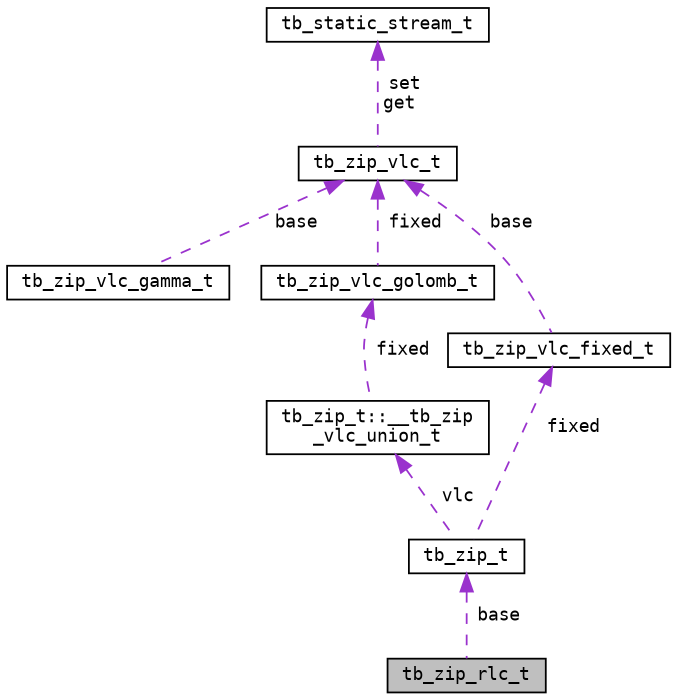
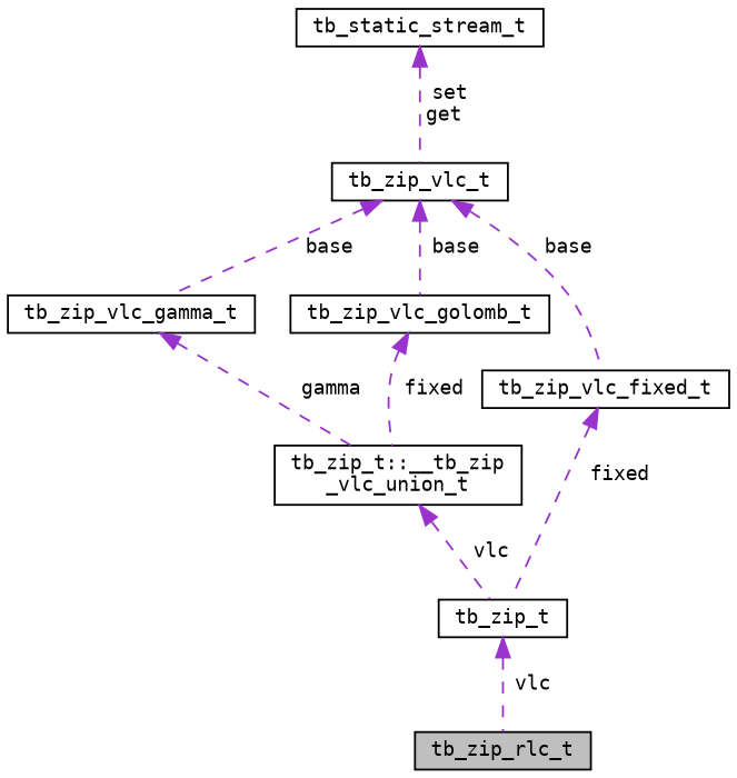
  digraph {
    fontname="DejaVu Sans Mono"
    node [color=black fillcolor=white fontname="DejaVu Sans Mono" fontsize=10 shape=record style=filled]
    edge [color=darkorchid3 dir=back fontname="DejaVu Sans Mono" fontsize=10 labelfontname=CourierNew labelfontsize=10 style=dashed]
    n1 [fillcolor=grey75 fontcolor=black height=0.2 label=tb_zip_rlc_t width=0.4]
    n2 [height=0.2 label=tb_zip_t width=0.4]
    n3 [height=0.2 label="tb_zip_t::__tb_zip\l_vlc_union_t" width=0.4]
    n4 [height=0.2 label=tb_zip_vlc_gamma_t width=0.4]
    n5 [height=0.2 label=tb_zip_vlc_t width=0.4]
    n6 [height=0.2 label=tb_zip_vlc_golomb_t width=0.4]
    n7 [height=0.2 label=tb_zip_vlc_fixed_t width=0.4]
    n8 [height=0.2 label=tb_static_stream_t width=0.4]
-   n2 -> n1 [label=" base"]
+   n2 -> n1 [label=" vlc"]
    n3 -> n2 [label=" vlc"]
+   n4 -> n3 [label=" gamma"]
    n5 -> n4 [label=" base"]
-   n5 -> n6 [label=" fixed"]
+   n5 -> n6 [label=" base"]
    n5 -> n7 [label=" base"]
    n6 -> n3 [label=" fixed"]
    n7 -> n2 [label=" fixed"]
    n8 -> n5 [label=" set\nget"]
  }
